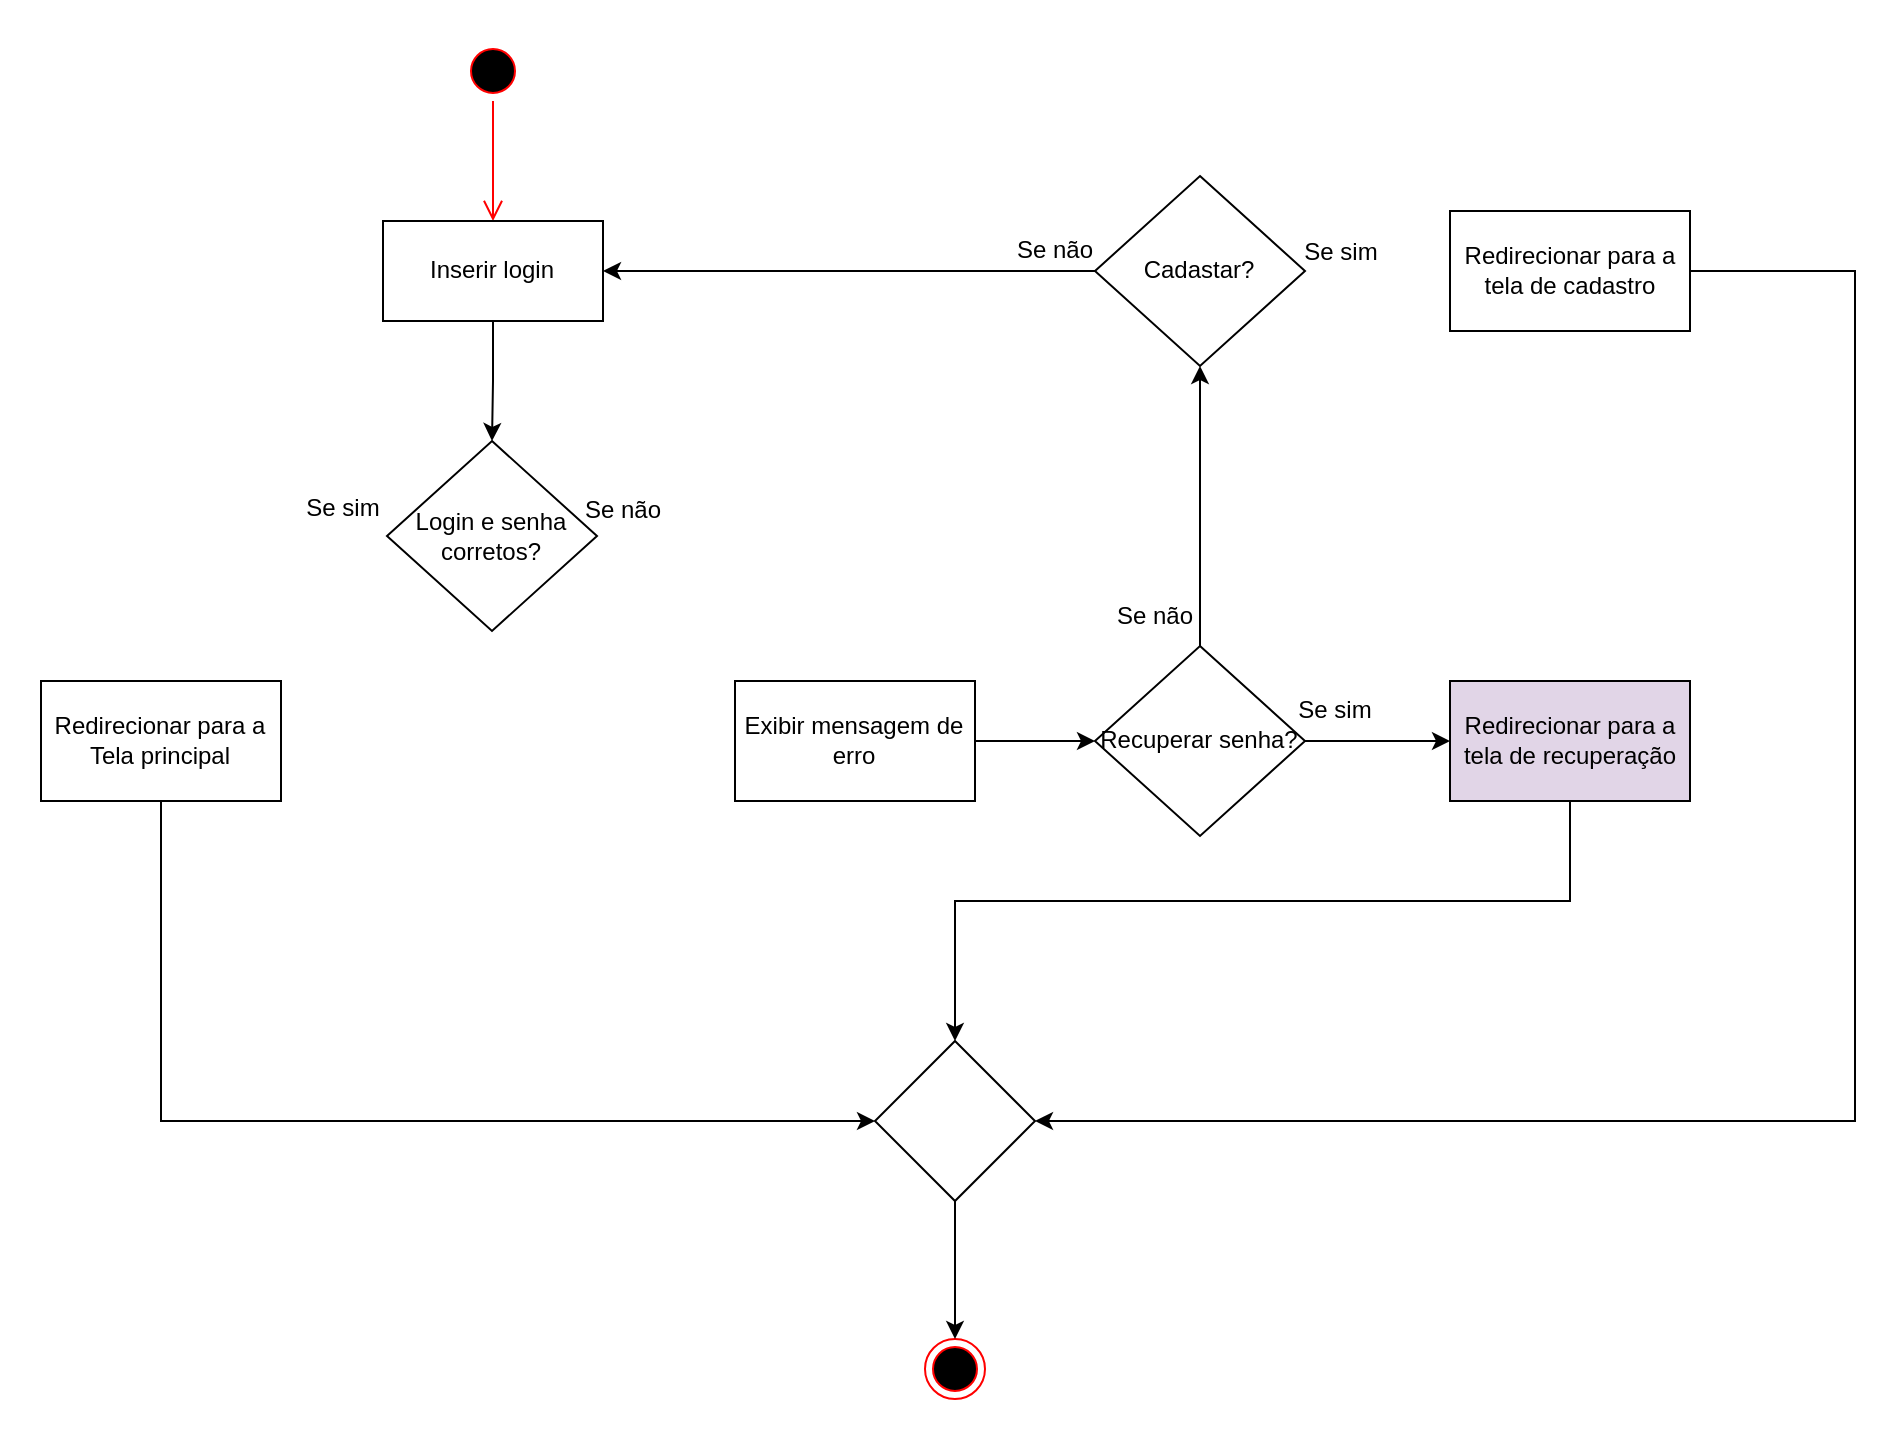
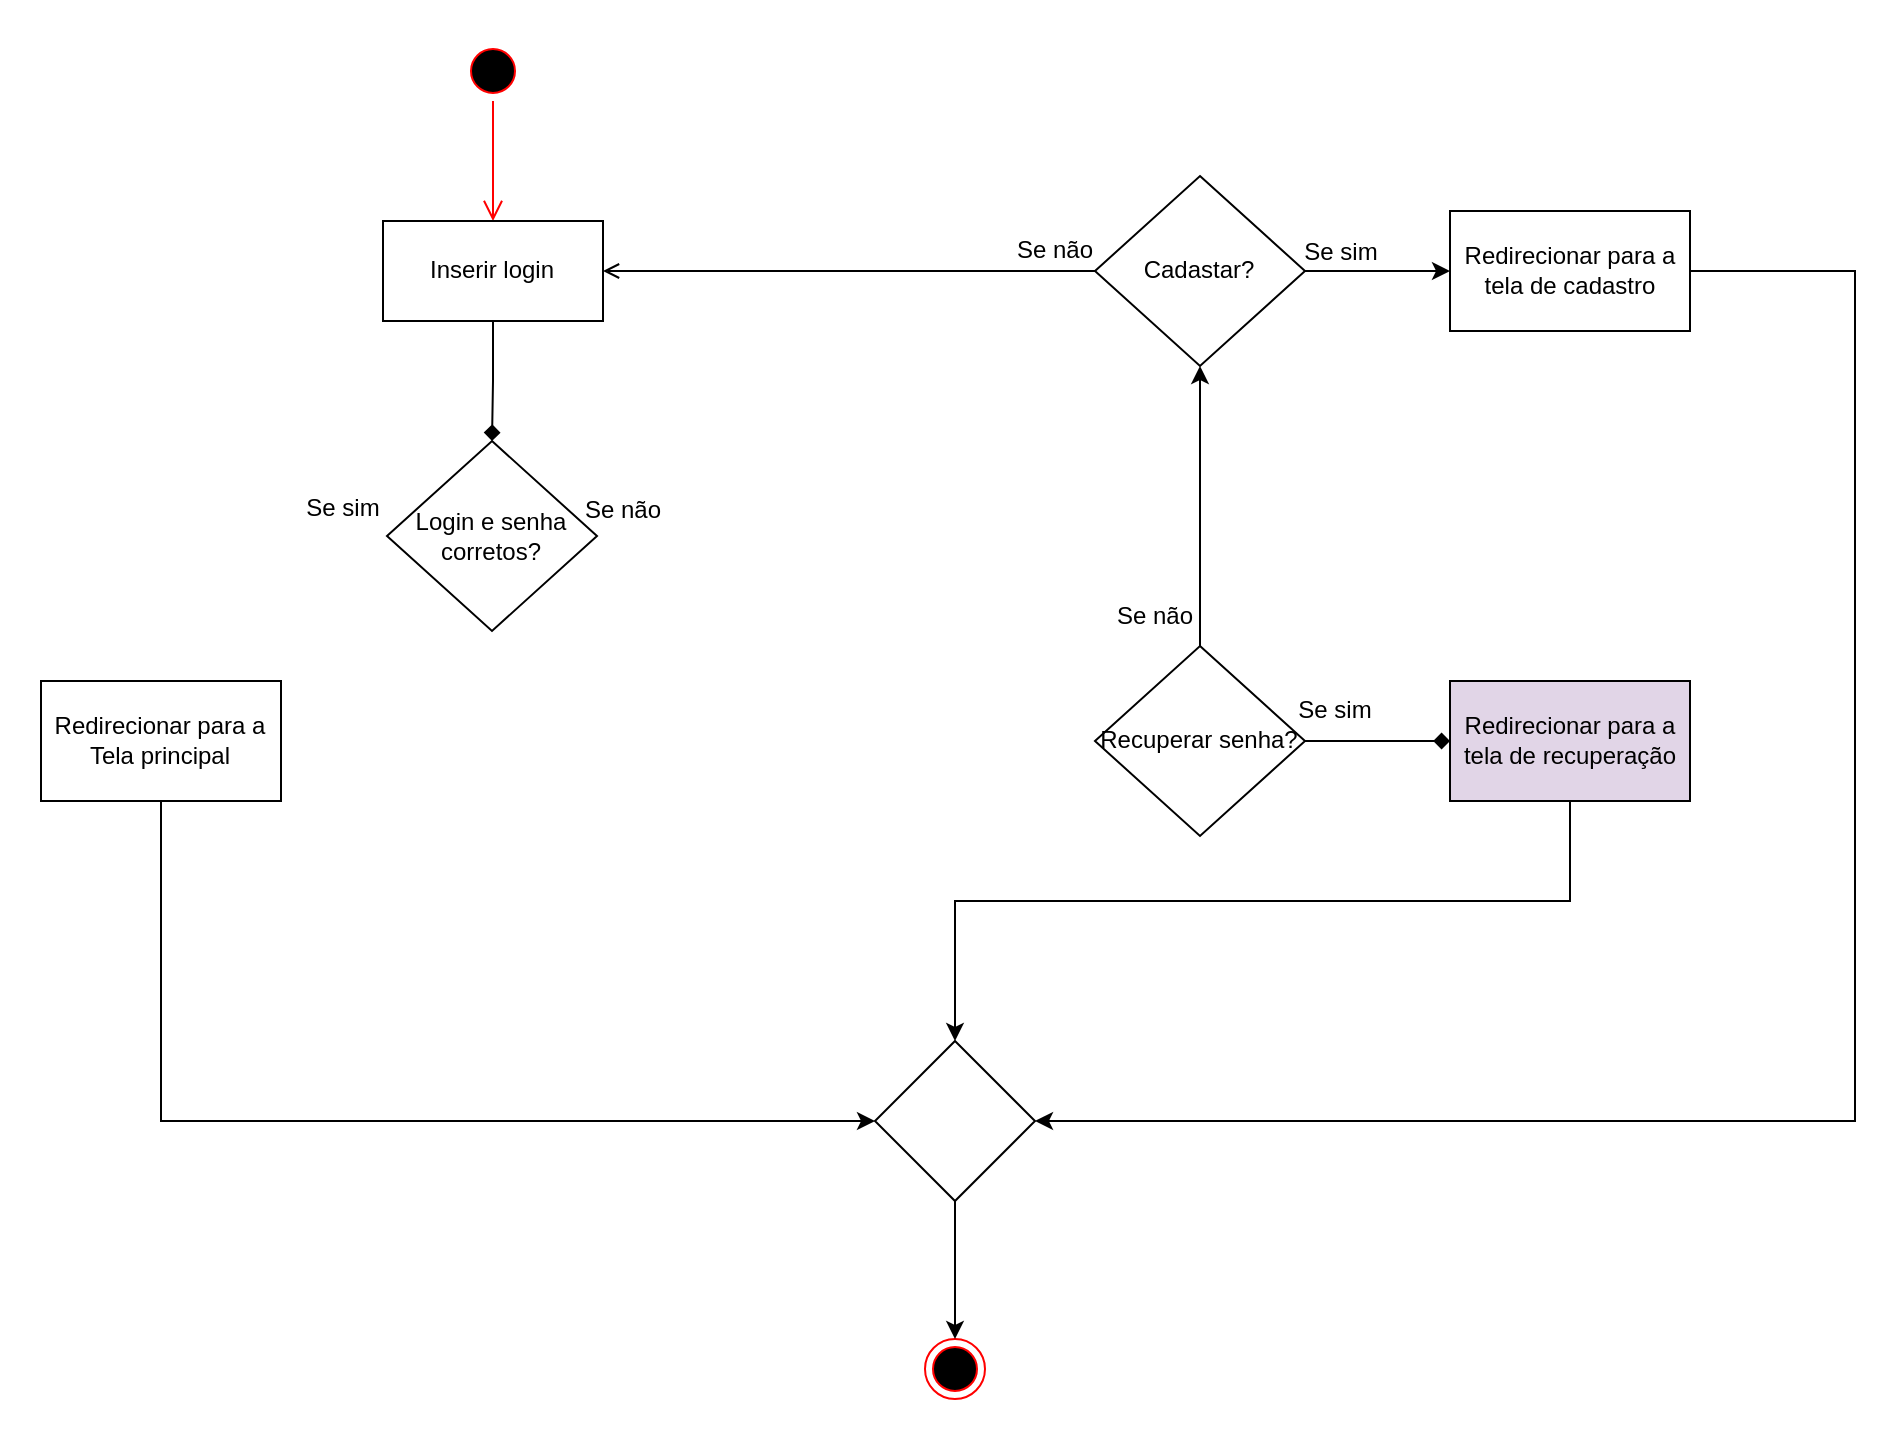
  <mxCell id="0" />
  <mxCell id="1" parent="0" />
  <mxCell id="2" value="" style="ellipse;html=1;shape=startState;fillColor=#000000;strokeColor=#ff0000;" vertex="1" parent="1"><mxGeometry x="231" y="20" width="30" height="30" as="geometry" /></mxCell>
  <mxCell id="3" value="" style="edgeStyle=orthogonalEdgeStyle;html=1;verticalAlign=bottom;endArrow=open;endSize=8;strokeColor=#ff0000;rounded=0;" edge="1" source="2" parent="1"><mxGeometry relative="1" as="geometry"><mxPoint x="246" y="110" as="targetPoint" /></mxGeometry></mxCell>
- <mxCell id="4" value="" style="edgeStyle=orthogonalEdgeStyle;rounded=0;orthogonalLoop=1;jettySize=auto;html=1;" edge="1" parent="1" source="5" target="6"><mxGeometry relative="1" as="geometry" /></mxCell>
+ <mxCell id="4" value="" style="edgeStyle=orthogonalEdgeStyle;rounded=0;orthogonalLoop=1;jettySize=auto;html=1;endArrow=diamond;" edge="1" parent="1" source="5" target="6"><mxGeometry relative="1" as="geometry" /></mxCell>
  <mxCell id="5" value="Inserir login" style="html=1;whiteSpace=wrap;" vertex="1" parent="1"><mxGeometry x="191" y="110" width="110" height="50" as="geometry" /></mxCell>
  <mxCell id="6" value="Login e senha corretos?" style="rhombus;whiteSpace=wrap;html=1;" vertex="1" parent="1"><mxGeometry x="193" y="220" width="105" height="95" as="geometry" /></mxCell>
  <mxCell id="7" style="edgeStyle=orthogonalEdgeStyle;rounded=0;orthogonalLoop=1;jettySize=auto;html=1;" edge="1" parent="1" source="8" target="29"><mxGeometry relative="1" as="geometry"><Array as="points"><mxPoint x="80" y="560" /></Array></mxGeometry></mxCell>
  <mxCell id="8" value="Redirecionar para a Tela principal" style="whiteSpace=wrap;html=1;" vertex="1" parent="1"><mxGeometry x="20" y="340" width="120" height="60" as="geometry" /></mxCell>
  <mxCell id="9" value="&lt;div&gt;Se sim&lt;/div&gt;" style="text;html=1;align=center;verticalAlign=middle;resizable=0;points=[];autosize=1;strokeColor=none;fillColor=none;" vertex="1" parent="1"><mxGeometry x="141" y="239" width="60" height="30" as="geometry" /></mxCell>
- <mxCell id="10" value="" style="edgeStyle=orthogonalEdgeStyle;rounded=0;orthogonalLoop=1;jettySize=auto;html=1;" edge="1" parent="1" source="11" target="15"><mxGeometry relative="1" as="geometry" /></mxCell>
- <mxCell id="11" value="Exibir mensagem de erro" style="whiteSpace=wrap;html=1;" vertex="1" parent="1"><mxGeometry x="367" y="340" width="120" height="60" as="geometry" /></mxCell>
  <mxCell id="12" value="" style="ellipse;html=1;shape=endState;fillColor=#000000;strokeColor=#ff0000;" vertex="1" parent="1"><mxGeometry x="462" y="669" width="30" height="30" as="geometry" /></mxCell>
- <mxCell id="13" value="" style="edgeStyle=orthogonalEdgeStyle;rounded=0;orthogonalLoop=1;jettySize=auto;html=1;" edge="1" parent="1" source="15" target="17"><mxGeometry relative="1" as="geometry" /></mxCell>
+ <mxCell id="13" value="" style="edgeStyle=orthogonalEdgeStyle;rounded=0;orthogonalLoop=1;jettySize=auto;html=1;endArrow=diamond;" edge="1" parent="1" source="15" target="17"><mxGeometry relative="1" as="geometry" /></mxCell>
  <mxCell id="14" style="edgeStyle=orthogonalEdgeStyle;rounded=0;orthogonalLoop=1;jettySize=auto;html=1;" edge="1" parent="1" source="15" target="23"><mxGeometry relative="1" as="geometry"><mxPoint x="599.5" y="240" as="targetPoint" /></mxGeometry></mxCell>
  <mxCell id="15" value="Recuperar senha?" style="rhombus;whiteSpace=wrap;html=1;" vertex="1" parent="1"><mxGeometry x="547" y="322.5" width="105" height="95" as="geometry" /></mxCell>
  <mxCell id="16" style="edgeStyle=orthogonalEdgeStyle;rounded=0;orthogonalLoop=1;jettySize=auto;html=1;" edge="1" parent="1" source="17" target="29"><mxGeometry relative="1" as="geometry"><Array as="points"><mxPoint x="784" y="450" /><mxPoint x="477" y="450" /></Array></mxGeometry></mxCell>
  <mxCell id="17" value="Redirecionar para a tela de recuperação" style="whiteSpace=wrap;html=1;fillColor=#e1d5e7;" vertex="1" parent="1"><mxGeometry x="724.5" y="340" width="120" height="60" as="geometry" /></mxCell>
  <mxCell id="18" value="Se sim" style="text;html=1;align=center;verticalAlign=middle;resizable=0;points=[];autosize=1;strokeColor=none;fillColor=none;" vertex="1" parent="1"><mxGeometry x="637" y="340" width="60" height="30" as="geometry" /></mxCell>
  <mxCell id="19" value="Se não" style="text;html=1;align=center;verticalAlign=middle;resizable=0;points=[];autosize=1;strokeColor=none;fillColor=none;" vertex="1" parent="1"><mxGeometry x="281" y="240" width="60" height="30" as="geometry" /></mxCell>
  <mxCell id="20" value="Se não" style="text;html=1;align=center;verticalAlign=middle;resizable=0;points=[];autosize=1;strokeColor=none;fillColor=none;rotation=0;" vertex="1" parent="1"><mxGeometry x="547" y="292.5" width="60" height="30" as="geometry" /></mxCell>
- <mxCell id="21" style="edgeStyle=orthogonalEdgeStyle;rounded=0;orthogonalLoop=1;jettySize=auto;html=1;" edge="1" parent="1" source="23" target="5"><mxGeometry relative="1" as="geometry" /></mxCell>
+ <mxCell id="21" style="edgeStyle=orthogonalEdgeStyle;rounded=0;orthogonalLoop=1;jettySize=auto;html=1;endArrow=open;" edge="1" parent="1" source="23" target="5"><mxGeometry relative="1" as="geometry" /></mxCell>
+ <mxCell id="22" value="" style="edgeStyle=orthogonalEdgeStyle;rounded=0;orthogonalLoop=1;jettySize=auto;html=1;" edge="1" parent="1" source="23" target="26"><mxGeometry relative="1" as="geometry" /></mxCell>
  <mxCell id="23" value="Cadastar?" style="rhombus;whiteSpace=wrap;html=1;" vertex="1" parent="1"><mxGeometry x="547" y="87.5" width="105" height="95" as="geometry" /></mxCell>
  <mxCell id="24" value="Se não" style="text;html=1;align=center;verticalAlign=middle;resizable=0;points=[];autosize=1;strokeColor=none;fillColor=none;" vertex="1" parent="1"><mxGeometry x="497" y="110" width="60" height="30" as="geometry" /></mxCell>
  <mxCell id="25" style="edgeStyle=orthogonalEdgeStyle;rounded=0;orthogonalLoop=1;jettySize=auto;html=1;" edge="1" parent="1" source="26" target="29"><mxGeometry relative="1" as="geometry"><Array as="points"><mxPoint x="927" y="135" /><mxPoint x="927" y="560" /></Array></mxGeometry></mxCell>
  <mxCell id="26" value="Redirecionar para a tela de cadastro" style="whiteSpace=wrap;html=1;" vertex="1" parent="1"><mxGeometry x="724.5" y="105" width="120" height="60" as="geometry" /></mxCell>
  <mxCell id="27" value="Se sim" style="text;html=1;align=center;verticalAlign=middle;resizable=0;points=[];autosize=1;strokeColor=none;fillColor=none;" vertex="1" parent="1"><mxGeometry x="640" y="111" width="60" height="30" as="geometry" /></mxCell>
  <mxCell id="28" value="" style="edgeStyle=orthogonalEdgeStyle;rounded=0;orthogonalLoop=1;jettySize=auto;html=1;" edge="1" parent="1" source="29" target="12"><mxGeometry relative="1" as="geometry" /></mxCell>
  <mxCell id="29" value="" style="rhombus;whiteSpace=wrap;html=1;" vertex="1" parent="1"><mxGeometry x="437" y="520" width="80" height="80" as="geometry" /></mxCell>
